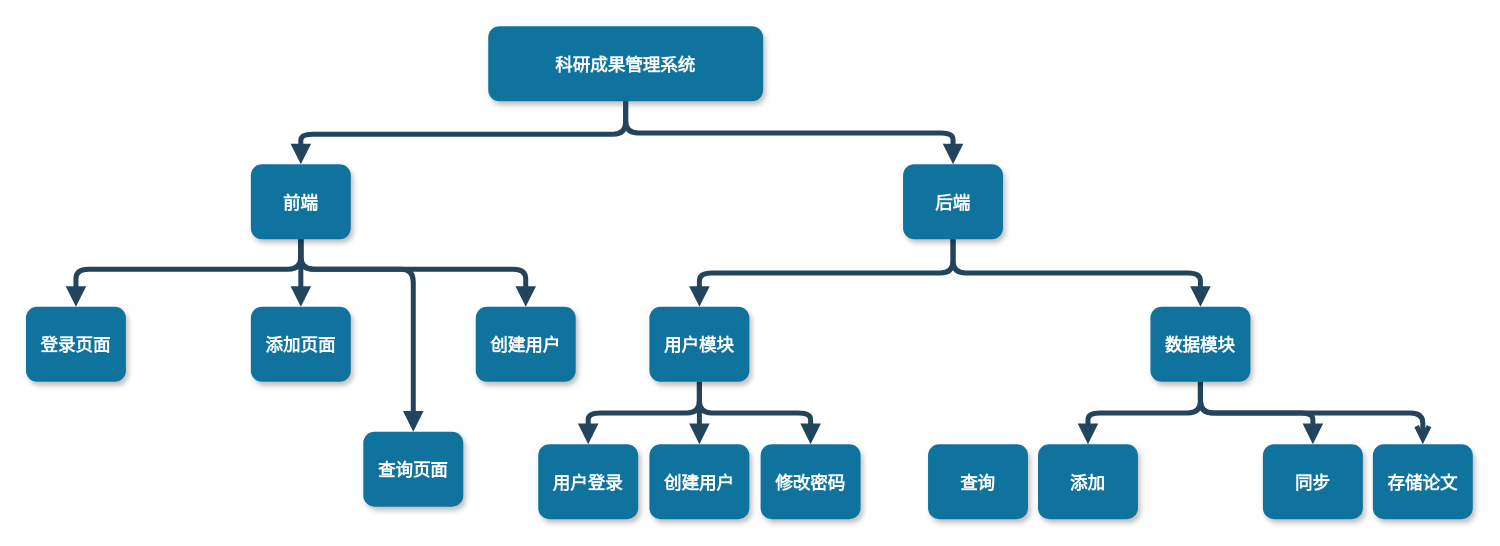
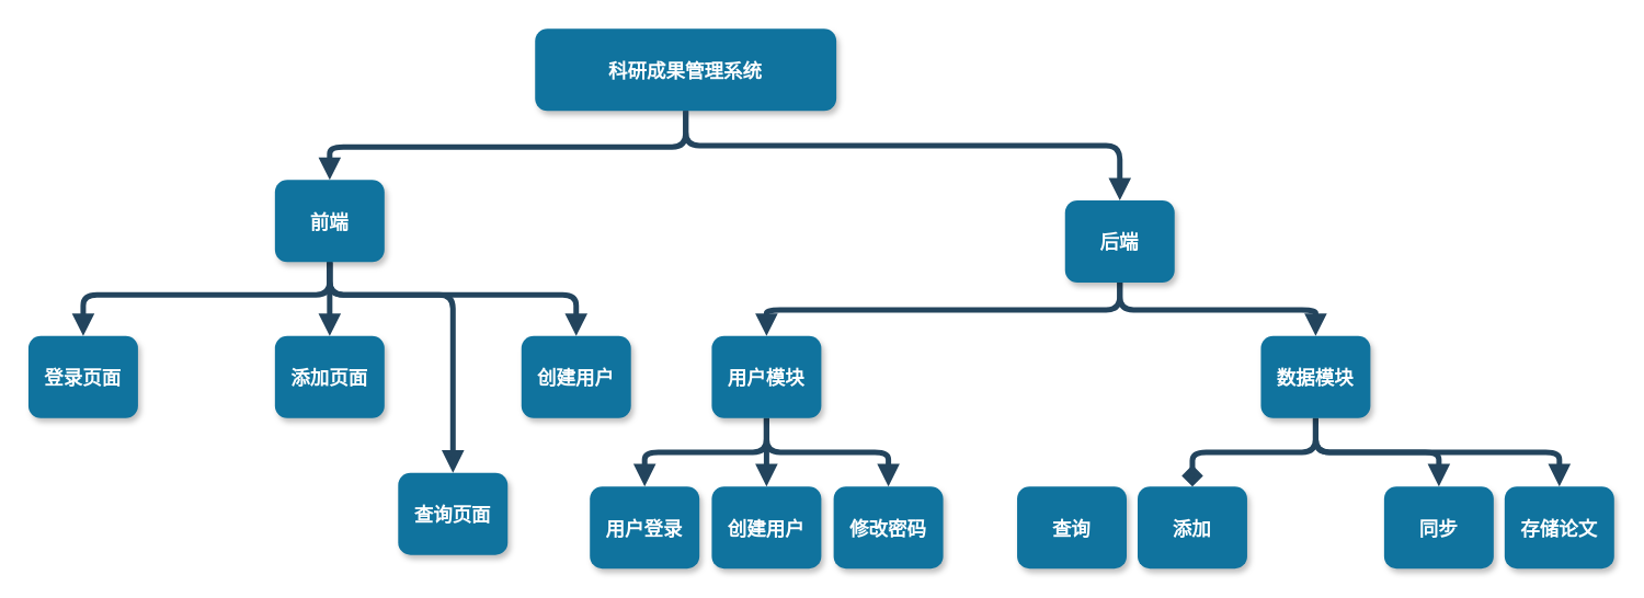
  <mxCell id="0" />
  <mxCell id="1" parent="0" />
  <mxCell id="2" value="科研成果管理系统" style="rounded=1;fillColor=#10739E;strokeColor=none;shadow=1;gradientColor=none;fontStyle=1;fontColor=#FFFFFF;fontSize=14;" parent="1" vertex="1"><mxGeometry x="390" y="20.5" width="220" height="60" as="geometry" /></mxCell>
  <mxCell id="3" style="edgeStyle=elbowEdgeStyle;orthogonalLoop=1;jettySize=auto;elbow=vertical;html=1;exitX=0.5;exitY=1;exitDx=0;exitDy=0;entryX=0.5;entryY=0;entryDx=0;entryDy=0;endArrow=block;endFill=1;strokeColor=#23445D;strokeWidth=4;fontSize=14;fontColor=#FFFFFF;" edge="1" parent="1" source="7" target="13"><mxGeometry relative="1" as="geometry"><Array as="points"><mxPoint x="50" y="215" /></Array></mxGeometry></mxCell>
  <mxCell id="4" style="edgeStyle=elbowEdgeStyle;orthogonalLoop=1;jettySize=auto;elbow=vertical;html=1;exitX=0.5;exitY=1;exitDx=0;exitDy=0;entryX=0.5;entryY=0;entryDx=0;entryDy=0;endArrow=block;endFill=1;strokeColor=#23445D;strokeWidth=4;fontSize=14;fontColor=#FFFFFF;" edge="1" parent="1" source="7" target="14"><mxGeometry relative="1" as="geometry"><Array as="points"><mxPoint x="240" y="236" /></Array></mxGeometry></mxCell>
  <mxCell id="5" style="edgeStyle=elbowEdgeStyle;orthogonalLoop=1;jettySize=auto;elbow=vertical;html=1;exitX=0.5;exitY=1;exitDx=0;exitDy=0;entryX=0.5;entryY=0;entryDx=0;entryDy=0;endArrow=block;endFill=1;strokeColor=#23445D;strokeWidth=4;fontSize=14;fontColor=#FFFFFF;" edge="1" parent="1" source="7" target="15"><mxGeometry relative="1" as="geometry"><Array as="points"><mxPoint x="300" y="215" /></Array></mxGeometry></mxCell>
  <mxCell id="6" style="edgeStyle=elbowEdgeStyle;orthogonalLoop=1;jettySize=auto;elbow=vertical;html=1;exitX=0.5;exitY=1;exitDx=0;exitDy=0;entryX=0.5;entryY=0;entryDx=0;entryDy=0;endArrow=block;endFill=1;strokeColor=#23445D;strokeWidth=4;fontSize=14;fontColor=#FFFFFF;" edge="1" parent="1" source="7" target="16"><mxGeometry relative="1" as="geometry"><Array as="points"><mxPoint x="410" y="215" /><mxPoint x="300" y="213" /></Array></mxGeometry></mxCell>
  <mxCell id="7" value="前端" style="rounded=1;fillColor=#10739E;strokeColor=none;shadow=1;gradientColor=none;fontStyle=1;fontColor=#FFFFFF;fontSize=14;" parent="1" vertex="1"><mxGeometry x="200" y="131" width="80" height="60" as="geometry" /></mxCell>
  <mxCell id="8" style="edgeStyle=elbowEdgeStyle;orthogonalLoop=1;jettySize=auto;elbow=vertical;html=1;exitX=0.5;exitY=1;exitDx=0;exitDy=0;entryX=0.5;entryY=0;entryDx=0;entryDy=0;endArrow=block;endFill=1;strokeColor=#23445D;strokeWidth=4;fontSize=14;fontColor=#FFFFFF;" edge="1" parent="1" source="10" target="20"><mxGeometry relative="1" as="geometry" /></mxCell>
  <mxCell id="9" style="edgeStyle=elbowEdgeStyle;orthogonalLoop=1;jettySize=auto;elbow=vertical;html=1;exitX=0.5;exitY=1;exitDx=0;exitDy=0;entryX=0.5;entryY=0;entryDx=0;entryDy=0;endArrow=block;endFill=1;strokeColor=#23445D;strokeWidth=4;fontSize=14;fontColor=#FFFFFF;" edge="1" parent="1" source="10" target="24"><mxGeometry relative="1" as="geometry" /></mxCell>
- <mxCell id="10" value="后端" style="rounded=1;fillColor=#10739E;strokeColor=none;shadow=1;gradientColor=none;fontStyle=1;fontColor=#FFFFFF;fontSize=14;" parent="1" vertex="1"><mxGeometry x="722" y="131" width="80" height="60" as="geometry" /></mxCell>
+ <mxCell id="10" value="后端" style="rounded=1;fillColor=#10739E;strokeColor=none;shadow=1;gradientColor=none;fontStyle=1;fontColor=#FFFFFF;fontSize=14;" parent="1" vertex="1"><mxGeometry x="777" y="146" width="80" height="60" as="geometry" /></mxCell>
  <mxCell id="11" value="" style="edgeStyle=elbowEdgeStyle;elbow=vertical;strokeWidth=4;endArrow=block;endFill=1;fontStyle=1;strokeColor=#23445D;exitX=0.5;exitY=1;exitDx=0;exitDy=0;" parent="1" source="2" target="7" edge="1"><mxGeometry x="-68" y="166" width="100" height="100" as="geometry"><mxPoint x="402" y="81" as="sourcePoint" /><mxPoint x="-248" y="-159" as="targetPoint" /><Array as="points"><mxPoint x="480" y="107" /><mxPoint x="192" y="106.5" /><mxPoint x="200" y="106.5" /><mxPoint x="230" y="106.5" /></Array></mxGeometry></mxCell>
  <mxCell id="12" value="" style="edgeStyle=elbowEdgeStyle;elbow=vertical;strokeWidth=4;endArrow=block;endFill=1;fontStyle=1;strokeColor=#23445D;entryX=0.5;entryY=0;entryDx=0;entryDy=0;" parent="1" source="2" target="10" edge="1"><mxGeometry x="22" y="165.5" width="100" height="100" as="geometry"><mxPoint x="-258" y="-59.5" as="sourcePoint" /><mxPoint x="-158" y="-159.5" as="targetPoint" /><Array as="points"><mxPoint x="702" y="106" /><mxPoint x="710" y="106" /></Array></mxGeometry></mxCell>
  <mxCell id="13" value="登录页面" style="rounded=1;fillColor=#10739E;strokeColor=none;shadow=1;gradientColor=none;fontStyle=1;fontColor=#FFFFFF;fontSize=14;" vertex="1" parent="1"><mxGeometry x="20" y="245" width="80" height="60" as="geometry" /></mxCell>
  <mxCell id="14" value="添加页面" style="rounded=1;fillColor=#10739E;strokeColor=none;shadow=1;gradientColor=none;fontStyle=1;fontColor=#FFFFFF;fontSize=14;" vertex="1" parent="1"><mxGeometry x="200" y="245" width="80" height="60" as="geometry" /></mxCell>
  <mxCell id="15" value="查询页面" style="rounded=1;fillColor=#10739E;strokeColor=none;shadow=1;gradientColor=none;fontStyle=1;fontColor=#FFFFFF;fontSize=14;" vertex="1" parent="1"><mxGeometry x="290" y="345" width="80" height="60" as="geometry" /></mxCell>
  <mxCell id="16" value="创建用户" style="rounded=1;fillColor=#10739E;strokeColor=none;shadow=1;gradientColor=none;fontStyle=1;fontColor=#FFFFFF;fontSize=14;" vertex="1" parent="1"><mxGeometry x="380" y="245" width="80" height="60" as="geometry" /></mxCell>
  <mxCell id="17" style="edgeStyle=elbowEdgeStyle;orthogonalLoop=1;jettySize=auto;elbow=vertical;html=1;exitX=0.5;exitY=1;exitDx=0;exitDy=0;entryX=0.5;entryY=0;entryDx=0;entryDy=0;endArrow=block;endFill=1;strokeColor=#23445D;strokeWidth=4;fontSize=14;fontColor=#FFFFFF;" edge="1" parent="1" source="20" target="25"><mxGeometry relative="1" as="geometry" /></mxCell>
  <mxCell id="18" style="edgeStyle=elbowEdgeStyle;orthogonalLoop=1;jettySize=auto;elbow=vertical;html=1;exitX=0.5;exitY=1;exitDx=0;exitDy=0;entryX=0.5;entryY=0;entryDx=0;entryDy=0;endArrow=block;endFill=1;strokeColor=#23445D;strokeWidth=4;fontSize=14;fontColor=#FFFFFF;" edge="1" parent="1" source="20" target="26"><mxGeometry relative="1" as="geometry" /></mxCell>
  <mxCell id="19" style="edgeStyle=elbowEdgeStyle;orthogonalLoop=1;jettySize=auto;elbow=vertical;html=1;exitX=0.5;exitY=1;exitDx=0;exitDy=0;entryX=0.5;entryY=0;entryDx=0;entryDy=0;endArrow=block;endFill=1;strokeColor=#23445D;strokeWidth=4;fontSize=14;fontColor=#FFFFFF;" edge="1" parent="1" source="20" target="27"><mxGeometry relative="1" as="geometry" /></mxCell>
  <mxCell id="20" value="用户模块" style="rounded=1;fillColor=#10739E;strokeColor=none;shadow=1;gradientColor=none;fontStyle=1;fontColor=#FFFFFF;fontSize=14;" vertex="1" parent="1"><mxGeometry x="519" y="245" width="80" height="60" as="geometry" /></mxCell>
- <mxCell id="21" style="edgeStyle=elbowEdgeStyle;orthogonalLoop=1;jettySize=auto;elbow=vertical;html=1;exitX=0.5;exitY=1;exitDx=0;exitDy=0;entryX=0.5;entryY=0;entryDx=0;entryDy=0;endArrow=block;endFill=1;strokeColor=#23445D;strokeWidth=4;fontSize=14;fontColor=#FFFFFF;" edge="1" parent="1" source="24" target="29"><mxGeometry relative="1" as="geometry" /></mxCell>
+ <mxCell id="21" style="edgeStyle=elbowEdgeStyle;orthogonalLoop=1;jettySize=auto;elbow=vertical;html=1;exitX=0.5;exitY=1;exitDx=0;exitDy=0;entryX=0.5;entryY=0;entryDx=0;entryDy=0;endArrow=diamond;endFill=1;strokeColor=#23445D;strokeWidth=4;fontSize=14;fontColor=#FFFFFF;" edge="1" parent="1" source="24" target="29"><mxGeometry relative="1" as="geometry" /></mxCell>
  <mxCell id="22" style="edgeStyle=elbowEdgeStyle;orthogonalLoop=1;jettySize=auto;elbow=vertical;html=1;exitX=0.5;exitY=1;exitDx=0;exitDy=0;entryX=0.5;entryY=0;entryDx=0;entryDy=0;endArrow=block;endFill=1;strokeColor=#23445D;strokeWidth=4;fontSize=14;fontColor=#FFFFFF;" edge="1" parent="1" source="24" target="30"><mxGeometry relative="1" as="geometry" /></mxCell>
- <mxCell id="23" style="edgeStyle=elbowEdgeStyle;orthogonalLoop=1;jettySize=auto;elbow=vertical;html=1;exitX=0.5;exitY=1;exitDx=0;exitDy=0;entryX=0.5;entryY=0;entryDx=0;entryDy=0;endArrow=open;endFill=1;strokeColor=#23445D;strokeWidth=4;fontSize=14;fontColor=#FFFFFF;" edge="1" parent="1" source="24" target="31"><mxGeometry relative="1" as="geometry" /></mxCell>
+ <mxCell id="23" style="edgeStyle=elbowEdgeStyle;orthogonalLoop=1;jettySize=auto;elbow=vertical;html=1;exitX=0.5;exitY=1;exitDx=0;exitDy=0;entryX=0.5;entryY=0;entryDx=0;entryDy=0;endArrow=block;endFill=1;strokeColor=#23445D;strokeWidth=4;fontSize=14;fontColor=#FFFFFF;" edge="1" parent="1" source="24" target="31"><mxGeometry relative="1" as="geometry" /></mxCell>
  <mxCell id="24" value="数据模块" style="rounded=1;fillColor=#10739E;strokeColor=none;shadow=1;gradientColor=none;fontStyle=1;fontColor=#FFFFFF;fontSize=14;" vertex="1" parent="1"><mxGeometry x="920" y="245" width="80" height="60" as="geometry" /></mxCell>
  <mxCell id="25" value="用户登录" style="rounded=1;fillColor=#10739E;strokeColor=none;shadow=1;gradientColor=none;fontStyle=1;fontColor=#FFFFFF;fontSize=14;" vertex="1" parent="1"><mxGeometry x="430" y="355" width="80" height="60" as="geometry" /></mxCell>
  <mxCell id="26" value="创建用户" style="rounded=1;fillColor=#10739E;strokeColor=none;shadow=1;gradientColor=none;fontStyle=1;fontColor=#FFFFFF;fontSize=14;" vertex="1" parent="1"><mxGeometry x="519" y="355" width="80" height="60" as="geometry" /></mxCell>
  <mxCell id="27" value="修改密码" style="rounded=1;fillColor=#10739E;strokeColor=none;shadow=1;gradientColor=none;fontStyle=1;fontColor=#FFFFFF;fontSize=14;" vertex="1" parent="1"><mxGeometry x="608" y="355" width="80" height="60" as="geometry" /></mxCell>
  <mxCell id="28" value="查询" style="rounded=1;fillColor=#10739E;strokeColor=none;shadow=1;gradientColor=none;fontStyle=1;fontColor=#FFFFFF;fontSize=14;" vertex="1" parent="1"><mxGeometry x="742" y="355" width="80" height="60" as="geometry" /></mxCell>
  <mxCell id="29" value="添加" style="rounded=1;fillColor=#10739E;strokeColor=none;shadow=1;gradientColor=none;fontStyle=1;fontColor=#FFFFFF;fontSize=14;" vertex="1" parent="1"><mxGeometry x="830" y="355" width="80" height="60" as="geometry" /></mxCell>
  <mxCell id="30" value="同步" style="rounded=1;fillColor=#10739E;strokeColor=none;shadow=1;gradientColor=none;fontStyle=1;fontColor=#FFFFFF;fontSize=14;" vertex="1" parent="1"><mxGeometry x="1010" y="355" width="80" height="60" as="geometry" /></mxCell>
  <mxCell id="31" value="存储论文" style="rounded=1;fillColor=#10739E;strokeColor=none;shadow=1;gradientColor=none;fontStyle=1;fontColor=#FFFFFF;fontSize=14;" vertex="1" parent="1"><mxGeometry x="1098" y="355" width="80" height="60" as="geometry" /></mxCell>
